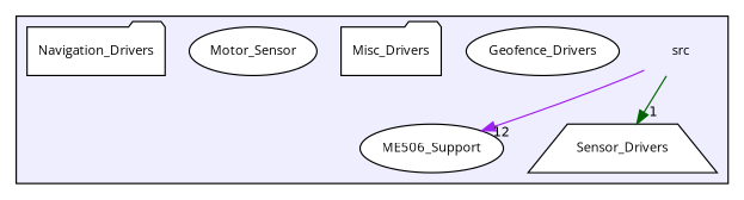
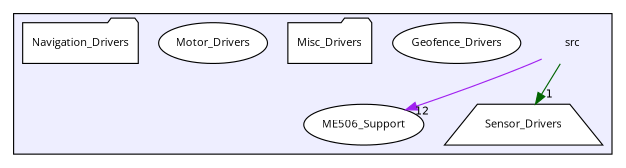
  digraph {
    compound=true
    fontname="Open Sans"
    node [fontname="Open Sans" fontsize=10 shape=ellipse color=black fillcolor=white style=filled]
    edge [fontname="Open Sans" labeldistance=1.5 labelfontname=Helvetica labelfontsize=10]
    n1 [label=src shape=plaintext color="" fillcolor="" style=""]
    n2 [label=Geofence_Drivers]
    n3 [label=ME506_Support]
    n4 [label=Misc_Drivers shape=folder]
-   n5 [label=Motor_Sensor]
+   n5 [label=Motor_Drivers]
    n6 [label=Navigation_Drivers shape=folder]
    n7 [label=Sensor_Drivers shape=trapezium]
    subgraph cluster_1 {
      bgcolor="#eeeeff"
      pencolor=black
      n1
      n2
      n3
      n4
      n5
      n6
      n7
    }
    n1 -> n3 [color=purple headlabel=12]
    n1 -> n7 [color=darkgreen headlabel=1]
  }
